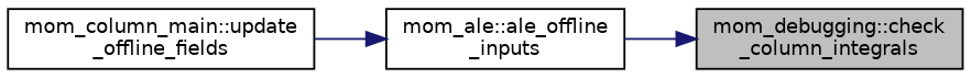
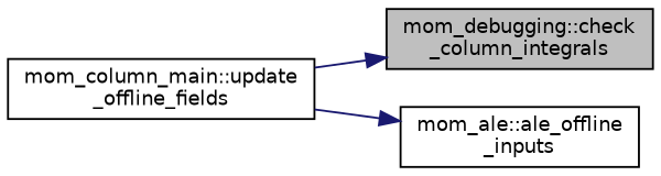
  digraph {
    rankdir=RL
    node [color=black fillcolor=white fontname=Helvetica fontsize=10 shape=record style=filled]
    edge [color=midnightblue dir=back fontname=Helvetica fontsize=10 labelfontname=Helvetica labelfontsize=10 style=solid]
    n1 [fillcolor=grey75 fontcolor=black height=0.2 label="mom_debugging::check\l_column_integrals" width=0.4]
    n2 [height=0.2 label="mom_ale::ale_offline\l_inputs" width=0.4]
    n3 [height=0.2 label="mom_column_main::update\l_offline_fields" width=0.4]
-   n1 -> n2
+   n1 -> n3
    n2 -> n3
  }
